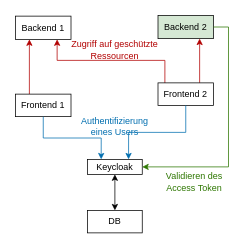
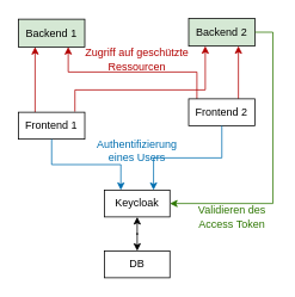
  <mxCell id="0" />
  <mxCell id="1" parent="0" />
  <mxCell id="2" style="edgeStyle=orthogonalEdgeStyle;rounded=0;orthogonalLoop=1;jettySize=auto;html=1;exitX=0.25;exitY=0;exitDx=0;exitDy=0;entryX=0.25;entryY=1;entryDx=0;entryDy=0;startArrow=none;startFill=0;fillColor=#e51400;strokeColor=#B20000;" parent="1" source="4" target="5" edge="1"><mxGeometry relative="1" as="geometry" /></mxCell>
+ <mxCell id="3" style="edgeStyle=orthogonalEdgeStyle;rounded=0;orthogonalLoop=1;jettySize=auto;html=1;exitX=0.851;exitY=-0.021;exitDx=0;exitDy=0;entryX=0.25;entryY=1;entryDx=0;entryDy=0;startArrow=none;startFill=0;exitPerimeter=0;fillColor=#e51400;strokeColor=#B20000;" parent="1" source="4" target="6" edge="1"><mxGeometry relative="1" as="geometry"><Array as="points"><mxPoint x="83" y="100" /><mxPoint x="229" y="100" /></Array></mxGeometry></mxCell>
  <mxCell id="4" value="Frontend 1" style="rounded=0;whiteSpace=wrap;html=1;" parent="1" vertex="1"><mxGeometry x="20" y="125" width="74" height="30" as="geometry" /></mxCell>
- <mxCell id="5" value="Backend 1" style="rounded=0;whiteSpace=wrap;html=1;" parent="1" vertex="1"><mxGeometry x="20" y="21" width="74" height="31" as="geometry" /></mxCell>
+ <mxCell id="5" value="Backend 1" style="rounded=0;whiteSpace=wrap;html=1;fillColor=#d5e8d4;" parent="1" vertex="1"><mxGeometry x="20" y="21" width="74" height="31" as="geometry" /></mxCell>
  <mxCell id="6" value="Backend 2" style="rounded=0;whiteSpace=wrap;html=1;fillColor=#d5e8d4;" parent="1" vertex="1"><mxGeometry x="210" y="20" width="74" height="31" as="geometry" /></mxCell>
  <mxCell id="7" style="edgeStyle=orthogonalEdgeStyle;rounded=0;orthogonalLoop=1;jettySize=auto;html=1;exitX=0.75;exitY=0;exitDx=0;exitDy=0;entryX=0.75;entryY=1;entryDx=0;entryDy=0;startArrow=none;startFill=0;fillColor=#e51400;strokeColor=#B20000;" parent="1" source="9" target="6" edge="1"><mxGeometry relative="1" as="geometry" /></mxCell>
  <mxCell id="8" style="edgeStyle=orthogonalEdgeStyle;rounded=0;orthogonalLoop=1;jettySize=auto;html=1;exitX=0.124;exitY=0.027;exitDx=0;exitDy=0;entryX=0.75;entryY=1;entryDx=0;entryDy=0;startArrow=none;startFill=0;exitPerimeter=0;fillColor=#e51400;strokeColor=#B20000;" parent="1" source="9" target="5" edge="1"><mxGeometry relative="1" as="geometry"><Array as="points"><mxPoint x="219" y="80" /><mxPoint x="76" y="80" /></Array></mxGeometry></mxCell>
  <mxCell id="9" value="Frontend 2" style="rounded=0;whiteSpace=wrap;html=1;" parent="1" vertex="1"><mxGeometry x="210" y="110" width="74" height="30" as="geometry" /></mxCell>
  <mxCell id="10" style="edgeStyle=orthogonalEdgeStyle;rounded=0;orthogonalLoop=1;jettySize=auto;html=1;entryX=0.5;entryY=0;entryDx=0;entryDy=0;startArrow=classic;startFill=1;" parent="1" source="14" target="15" edge="1"><mxGeometry relative="1" as="geometry" /></mxCell>
  <mxCell id="11" style="edgeStyle=orthogonalEdgeStyle;rounded=0;orthogonalLoop=1;jettySize=auto;html=1;exitX=0.25;exitY=0;exitDx=0;exitDy=0;entryX=0.5;entryY=1;entryDx=0;entryDy=0;startArrow=classic;startFill=1;fillColor=#1ba1e2;strokeColor=#006EAF;endArrow=none;endFill=0;" parent="1" source="14" target="4" edge="1"><mxGeometry relative="1" as="geometry" /></mxCell>
  <mxCell id="12" style="edgeStyle=orthogonalEdgeStyle;rounded=0;orthogonalLoop=1;jettySize=auto;html=1;exitX=0.75;exitY=0;exitDx=0;exitDy=0;entryX=0.5;entryY=1;entryDx=0;entryDy=0;startArrow=classic;startFill=1;fillColor=#1ba1e2;strokeColor=#006EAF;endArrow=none;endFill=0;" parent="1" source="14" target="9" edge="1"><mxGeometry relative="1" as="geometry" /></mxCell>
  <mxCell id="13" style="edgeStyle=orthogonalEdgeStyle;rounded=0;orthogonalLoop=1;jettySize=auto;html=1;exitX=1;exitY=0.5;exitDx=0;exitDy=0;entryX=1;entryY=0.5;entryDx=0;entryDy=0;startArrow=classic;startFill=1;fillColor=#60a917;strokeColor=#2D7600;endArrow=none;endFill=0;" parent="1" source="14" target="6" edge="1"><mxGeometry relative="1" as="geometry" /></mxCell>
- <mxCell id="14" value="Keycloak" style="rounded=0;whiteSpace=wrap;html=1;" parent="1" vertex="1"><mxGeometry x="116" y="212" width="73" height="20" as="geometry" /></mxCell>
+ <mxCell id="14" value="Keycloak" style="rounded=0;whiteSpace=wrap;html=1;" parent="1" vertex="1"><mxGeometry x="116" y="212" width="73" height="30" as="geometry" /></mxCell>
  <mxCell id="15" value="DB" style="rounded=0;whiteSpace=wrap;html=1;" parent="1" vertex="1"><mxGeometry x="116" y="280" width="73" height="30" as="geometry" /></mxCell>
  <mxCell id="16" value="Authentifizierung eines Users" style="text;html=1;strokeColor=none;fillColor=none;align=center;verticalAlign=middle;whiteSpace=wrap;rounded=0;fontColor=#006EAF;" parent="1" vertex="1"><mxGeometry x="104" y="158" width="97" height="20" as="geometry" /></mxCell>
  <mxCell id="17" value="Zugriff auf geschützte Ressourcen" style="text;html=1;strokeColor=none;fillColor=none;align=center;verticalAlign=middle;whiteSpace=wrap;rounded=0;fontColor=#B20000;" parent="1" vertex="1"><mxGeometry x="83" y="56" width="139" height="20" as="geometry" /></mxCell>
  <mxCell id="18" value="Validieren des Access Token" style="text;html=1;strokeColor=none;fillColor=none;align=center;verticalAlign=middle;whiteSpace=wrap;rounded=0;fontColor=#2D7600;" parent="1" vertex="1"><mxGeometry x="210" y="232" width="97" height="20" as="geometry" /></mxCell>
